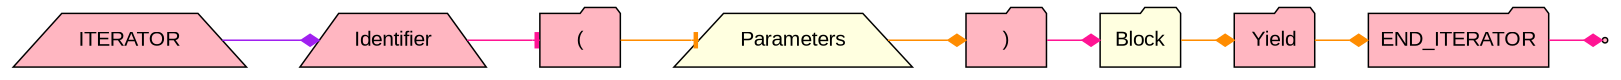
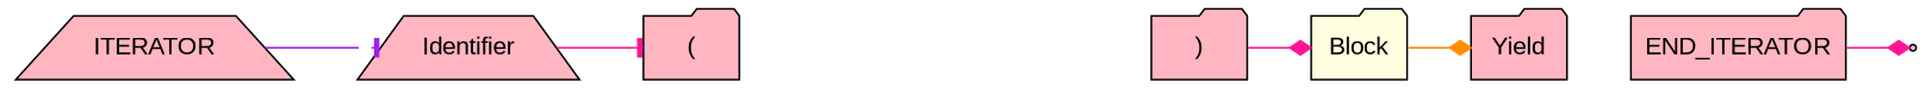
  digraph {
    rankdir=LR
    node [fillcolor=lightpink fontname=Arial shape=folder style=filled]
    edge [arrowhead=diamond color=darkorange]
    n1 [label=ITERATOR shape=trapezium]
    n2 [label=Identifier shape=trapezium]
    end [shape=point]
    n4 [label="("]
-   n5 [fillcolor=lightyellow label=Parameters shape=trapezium]
    n6 [label=")"]
    n7 [fillcolor=lightyellow label=Block]
    n8 [label=Yield]
    n9 [label=END_ITERATOR]
-   n1 -> n2 [color=purple]
+   n1 -> n2 [arrowhead=tee color=purple]
    n2 -> n4 [arrowhead=tee color=deeppink]
-   n4 -> n5 [arrowhead=tee]
-   n5 -> n6
    n6 -> n7 [color=deeppink]
    n7 -> n8
-   n8 -> n9
    n9 -> end [color=deeppink]
  }
